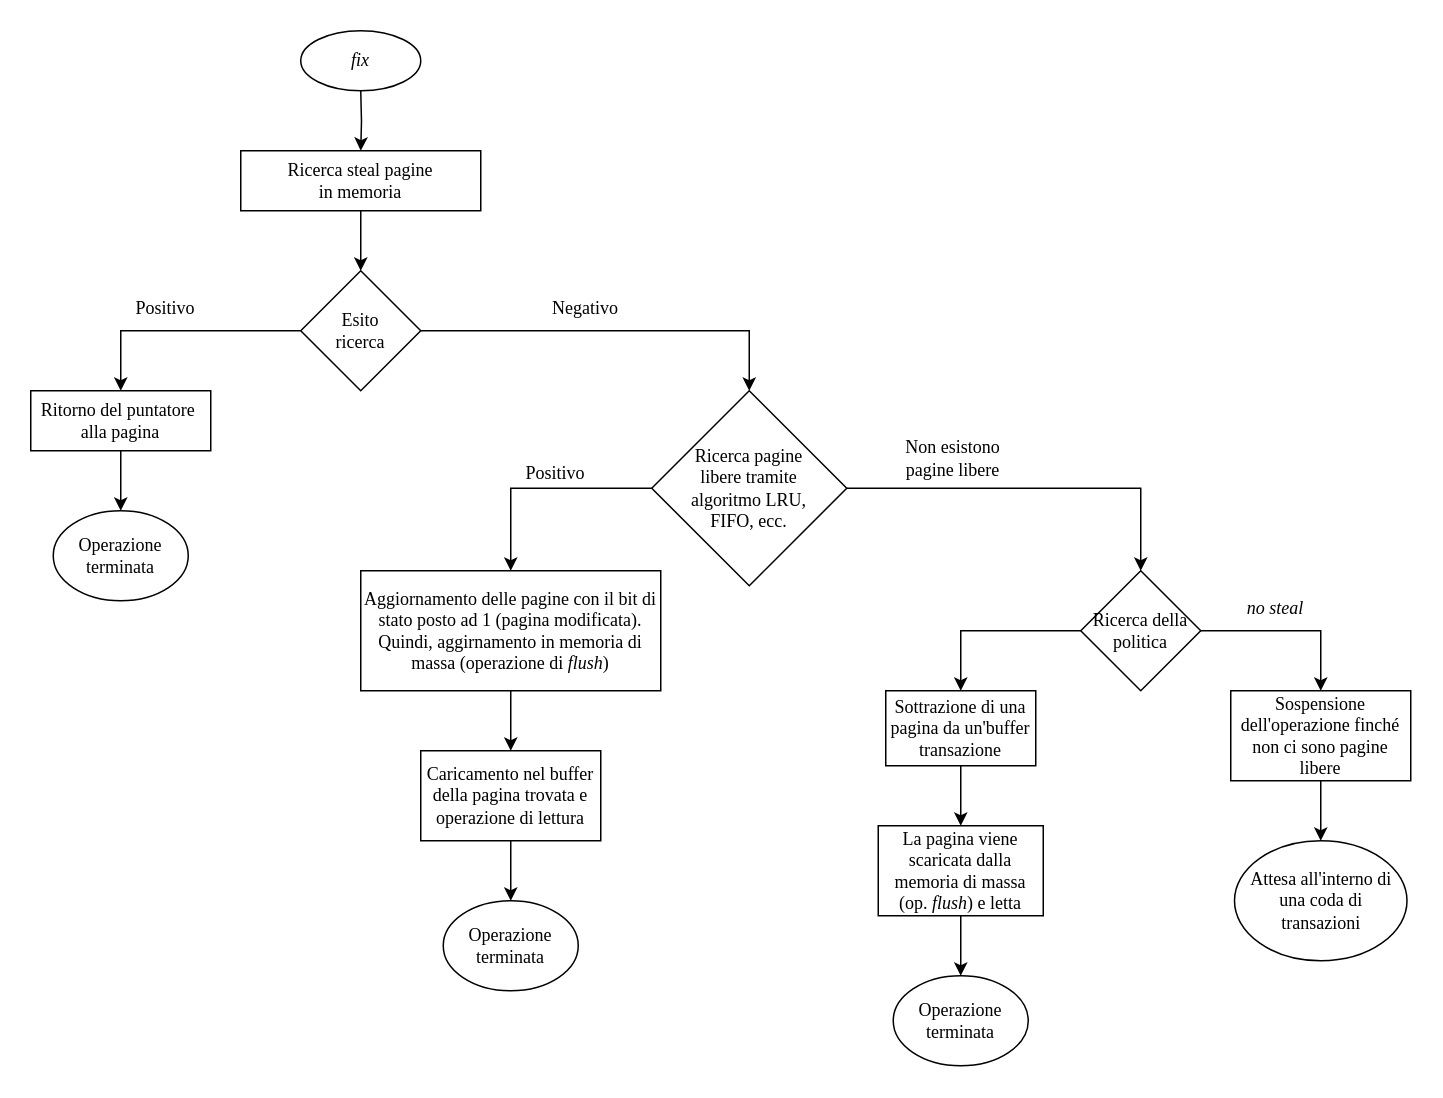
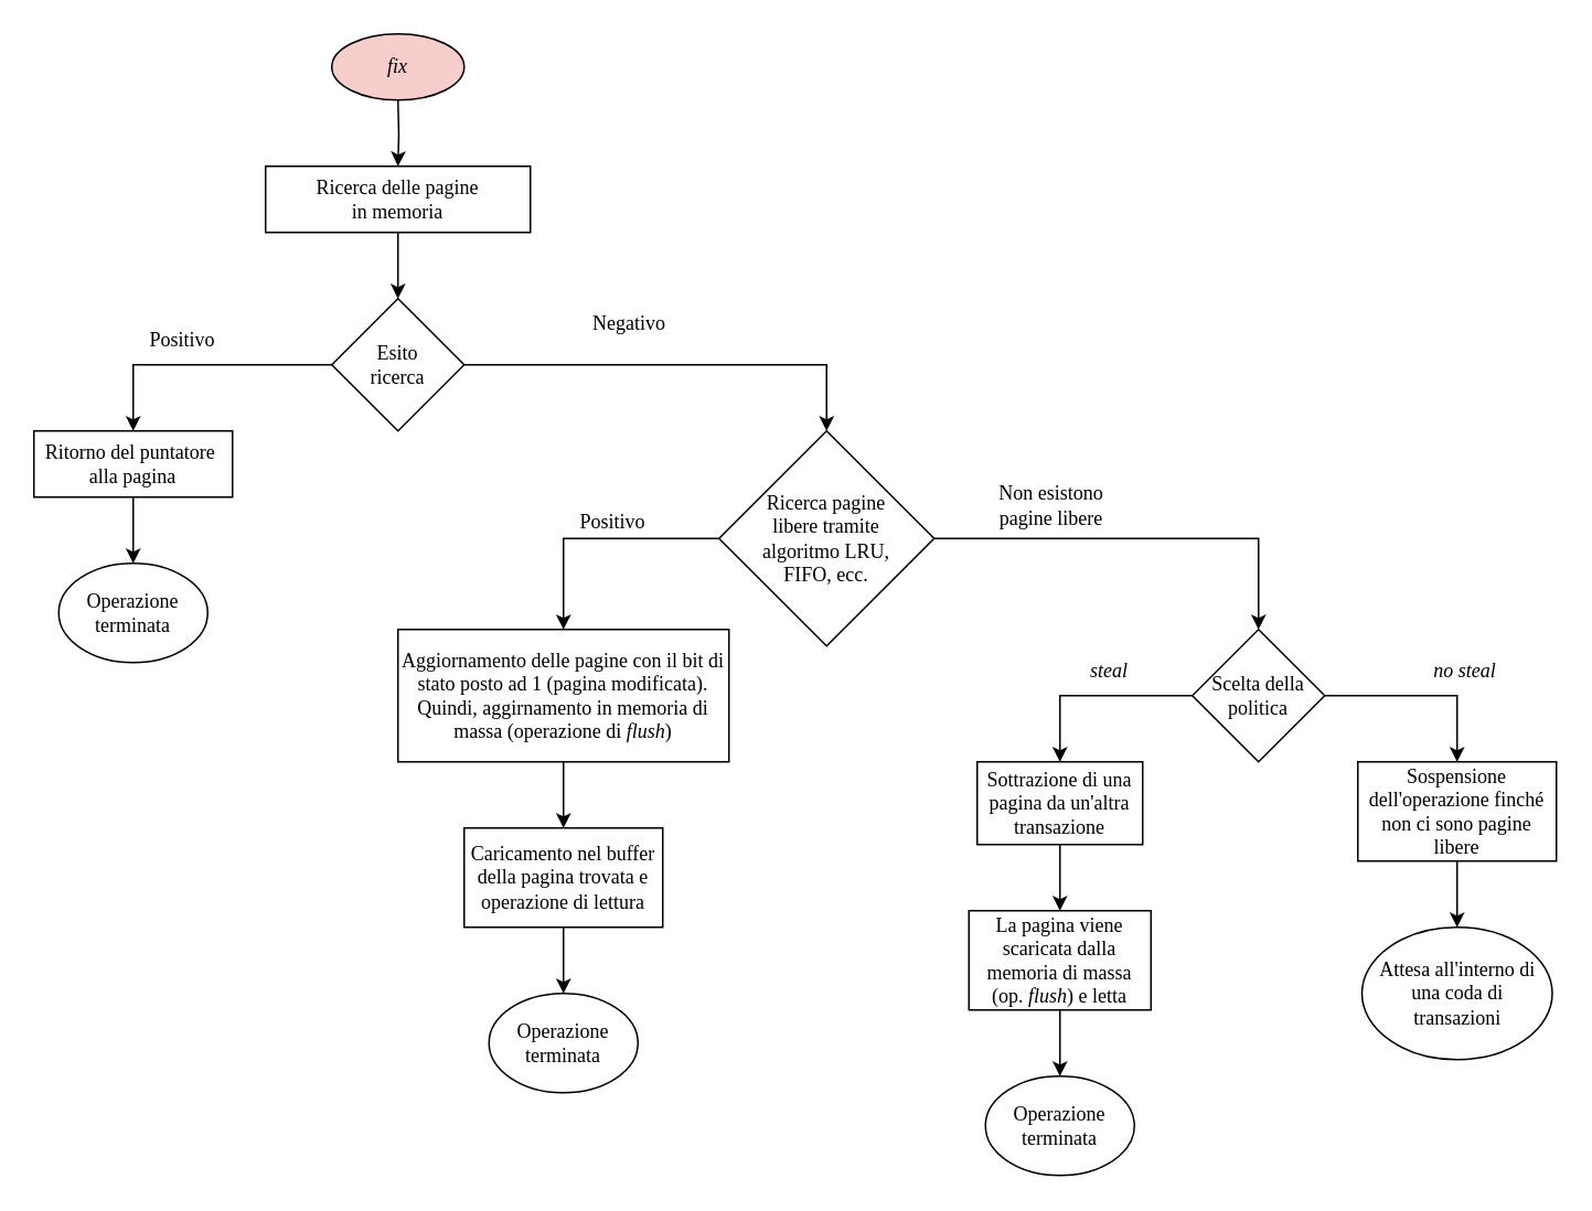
  <mxCell id="0" />
  <mxCell id="1" parent="0" />
  <mxCell id="2" style="edgeStyle=orthogonalEdgeStyle;rounded=0;orthogonalLoop=1;jettySize=auto;html=1;fontFamily=Times New Roman;" parent="1" edge="1"><mxGeometry relative="1" as="geometry"><mxPoint x="240" y="100" as="targetPoint" /><mxPoint x="240" y="60" as="sourcePoint" /></mxGeometry></mxCell>
  <mxCell id="3" style="edgeStyle=orthogonalEdgeStyle;rounded=0;orthogonalLoop=1;jettySize=auto;html=1;fontFamily=Times New Roman;" parent="1" source="4" edge="1"><mxGeometry relative="1" as="geometry"><mxPoint x="240" y="180" as="targetPoint" /></mxGeometry></mxCell>
- <mxCell id="4" value="Ricerca steal pagine&lt;br&gt;in memoria" style="rounded=0;whiteSpace=wrap;html=1;fontFamily=Times New Roman;" parent="1" vertex="1"><mxGeometry x="160" y="100" width="160" height="40" as="geometry" /></mxCell>
+ <mxCell id="4" value="Ricerca delle pagine&lt;br&gt;in memoria" style="rounded=0;whiteSpace=wrap;html=1;fontFamily=Times New Roman;" parent="1" vertex="1"><mxGeometry x="160" y="100" width="160" height="40" as="geometry" /></mxCell>
  <mxCell id="5" style="edgeStyle=orthogonalEdgeStyle;rounded=0;orthogonalLoop=1;jettySize=auto;html=1;fontFamily=Times New Roman;entryX=0.5;entryY=0;entryDx=0;entryDy=0;" parent="1" source="7" edge="1" target="16"><mxGeometry relative="1" as="geometry"><mxPoint x="500" y="220" as="targetPoint" /><Array as="points"><mxPoint x="499" y="220" /></Array></mxGeometry></mxCell>
  <mxCell id="6" style="edgeStyle=orthogonalEdgeStyle;rounded=0;orthogonalLoop=1;jettySize=auto;html=1;fontFamily=Times New Roman;" parent="1" source="7" edge="1"><mxGeometry relative="1" as="geometry"><mxPoint x="80" y="260" as="targetPoint" /><Array as="points"><mxPoint x="80" y="220" /></Array></mxGeometry></mxCell>
  <mxCell id="7" value="Esito&lt;br&gt;ricerca" style="rhombus;whiteSpace=wrap;html=1;fontFamily=Times New Roman;" parent="1" vertex="1"><mxGeometry x="200" y="180" width="80" height="80" as="geometry" /></mxCell>
  <mxCell id="8" value="Positivo" style="text;html=1;strokeColor=none;fillColor=none;align=center;verticalAlign=middle;whiteSpace=wrap;rounded=0;fontFamily=Times New Roman;" parent="1" vertex="1"><mxGeometry x="80" y="190" width="60" height="30" as="geometry" /></mxCell>
- <mxCell id="9" value="Negativo" style="text;html=1;strokeColor=none;fillColor=none;align=center;verticalAlign=middle;whiteSpace=wrap;rounded=0;fontFamily=Times New Roman;" parent="1" vertex="1"><mxGeometry x="360" y="190" width="60" height="30" as="geometry" /></mxCell>
- <mxCell id="10" value="&lt;i&gt;fix&lt;/i&gt;" style="ellipse;whiteSpace=wrap;html=1;fontFamily=Times New Roman;" parent="1" vertex="1"><mxGeometry x="200" y="20" width="80" height="40" as="geometry" /></mxCell>
+ <mxCell id="9" value="Negativo" style="text;html=1;strokeColor=none;fillColor=none;align=center;verticalAlign=middle;whiteSpace=wrap;rounded=0;fontFamily=Times New Roman;" parent="1" vertex="1"><mxGeometry x="350" y="180" width="60" height="30" as="geometry" /></mxCell>
+ <mxCell id="10" value="&lt;i&gt;fix&lt;/i&gt;" style="ellipse;whiteSpace=wrap;html=1;fontFamily=Times New Roman;fillColor=#f8cecc;" parent="1" vertex="1"><mxGeometry x="200" y="20" width="80" height="40" as="geometry" /></mxCell>
  <mxCell id="11" value="Operazione terminata" style="ellipse;whiteSpace=wrap;html=1;fontFamily=Times New Roman;" parent="1" vertex="1"><mxGeometry x="35" y="340" width="90" height="60" as="geometry" /></mxCell>
  <mxCell id="12" style="edgeStyle=orthogonalEdgeStyle;rounded=0;orthogonalLoop=1;jettySize=auto;html=1;fontFamily=Times New Roman;" parent="1" source="13" edge="1"><mxGeometry relative="1" as="geometry"><mxPoint x="80" y="340" as="targetPoint" /></mxGeometry></mxCell>
  <mxCell id="13" value="Ritorno del puntatore&amp;nbsp; alla pagina" style="rounded=0;whiteSpace=wrap;html=1;fontFamily=Times New Roman;" parent="1" vertex="1"><mxGeometry x="20" y="260" width="120" height="40" as="geometry" /></mxCell>
  <mxCell id="14" style="edgeStyle=orthogonalEdgeStyle;rounded=0;orthogonalLoop=1;jettySize=auto;html=1;fontFamily=Times New Roman;" parent="1" source="16" edge="1"><mxGeometry relative="1" as="geometry"><mxPoint x="340" y="380" as="targetPoint" /><Array as="points"><mxPoint x="340" y="325" /></Array></mxGeometry></mxCell>
  <mxCell id="15" style="edgeStyle=orthogonalEdgeStyle;rounded=0;orthogonalLoop=1;jettySize=auto;html=1;fontFamily=Times New Roman;" parent="1" source="16" edge="1"><mxGeometry relative="1" as="geometry"><mxPoint x="760" y="380" as="targetPoint" /><Array as="points"><mxPoint x="760" y="325" /><mxPoint x="760" y="380" /></Array></mxGeometry></mxCell>
  <mxCell id="16" value="Ricerca pagine&lt;br&gt;libere tramite&lt;br&gt;algoritmo LRU,&lt;br&gt;FIFO, ecc." style="rhombus;whiteSpace=wrap;html=1;fontFamily=Times New Roman;" parent="1" vertex="1"><mxGeometry x="434" y="260" width="130" height="130" as="geometry" /></mxCell>
  <mxCell id="17" value="Non esistono pagine libere" style="text;html=1;strokeColor=none;fillColor=none;align=center;verticalAlign=middle;whiteSpace=wrap;rounded=0;fontFamily=Times New Roman;" parent="1" vertex="1"><mxGeometry x="595" y="290" width="80" height="30" as="geometry" /></mxCell>
  <mxCell id="18" value="Positivo" style="text;html=1;strokeColor=none;fillColor=none;align=center;verticalAlign=middle;whiteSpace=wrap;rounded=0;fontFamily=Times New Roman;" parent="1" vertex="1"><mxGeometry x="340" y="300" width="60" height="30" as="geometry" /></mxCell>
  <mxCell id="19" style="edgeStyle=orthogonalEdgeStyle;rounded=0;orthogonalLoop=1;jettySize=auto;html=1;fontFamily=Times New Roman;" edge="1" parent="1" source="20"><mxGeometry relative="1" as="geometry"><mxPoint x="340" y="500" as="targetPoint" /></mxGeometry></mxCell>
  <mxCell id="20" value="&lt;font face=&quot;Times New Roman&quot;&gt;Aggiornamento delle pagine con il bit di stato posto ad 1 (pagina modificata). Quindi, aggirnamento in memoria di massa (operazione di&amp;nbsp;&lt;i&gt;flush&lt;/i&gt;)&lt;/font&gt;" style="rounded=0;whiteSpace=wrap;html=1;" vertex="1" parent="1"><mxGeometry x="240" y="380" width="200" height="80" as="geometry" /></mxCell>
  <mxCell id="21" value="Operazione terminata" style="ellipse;whiteSpace=wrap;html=1;fontFamily=Times New Roman;" vertex="1" parent="1"><mxGeometry x="295" y="600" width="90" height="60" as="geometry" /></mxCell>
  <mxCell id="22" style="edgeStyle=orthogonalEdgeStyle;rounded=0;orthogonalLoop=1;jettySize=auto;html=1;fontFamily=Times New Roman;" edge="1" parent="1" source="23"><mxGeometry relative="1" as="geometry"><mxPoint x="340" y="600" as="targetPoint" /></mxGeometry></mxCell>
  <mxCell id="23" value="Caricamento nel buffer della pagina trovata e operazione di lettura" style="rounded=0;whiteSpace=wrap;html=1;fontFamily=Times New Roman;" vertex="1" parent="1"><mxGeometry x="280" y="500" width="120" height="60" as="geometry" /></mxCell>
  <mxCell id="24" style="edgeStyle=orthogonalEdgeStyle;rounded=0;orthogonalLoop=1;jettySize=auto;html=1;fontFamily=Times New Roman;" edge="1" parent="1" source="26"><mxGeometry relative="1" as="geometry"><mxPoint x="640" y="460" as="targetPoint" /><Array as="points"><mxPoint x="640" y="420" /></Array></mxGeometry></mxCell>
  <mxCell id="25" style="edgeStyle=orthogonalEdgeStyle;rounded=0;orthogonalLoop=1;jettySize=auto;html=1;fontFamily=Times New Roman;" edge="1" parent="1" source="26"><mxGeometry relative="1" as="geometry"><mxPoint x="880" y="460" as="targetPoint" /><Array as="points"><mxPoint x="880" y="420" /></Array></mxGeometry></mxCell>
- <mxCell id="26" value="Ricerca della politica" style="rhombus;whiteSpace=wrap;html=1;fontFamily=Times New Roman;" vertex="1" parent="1"><mxGeometry x="720" y="380" width="80" height="80" as="geometry" /></mxCell>
- <mxCell id="28" value="&lt;i&gt;no steal&lt;/i&gt;" style="text;html=1;strokeColor=none;fillColor=none;align=center;verticalAlign=middle;whiteSpace=wrap;rounded=0;fontFamily=Times New Roman;" vertex="1" parent="1"><mxGeometry x="820" y="390" width="60" height="30" as="geometry" /></mxCell>
+ <mxCell id="26" value="Scelta della politica" style="rhombus;whiteSpace=wrap;html=1;fontFamily=Times New Roman;" vertex="1" parent="1"><mxGeometry x="720" y="380" width="80" height="80" as="geometry" /></mxCell>
+ <mxCell id="27" value="&lt;i&gt;steal&lt;/i&gt;" style="text;html=1;strokeColor=none;fillColor=none;align=center;verticalAlign=middle;whiteSpace=wrap;rounded=0;fontFamily=Times New Roman;" vertex="1" parent="1"><mxGeometry x="640" y="390" width="60" height="30" as="geometry" /></mxCell>
+ <mxCell id="28" value="&lt;i&gt;no steal&lt;/i&gt;" style="text;html=1;strokeColor=none;fillColor=none;align=center;verticalAlign=middle;whiteSpace=wrap;rounded=0;fontFamily=Times New Roman;" vertex="1" parent="1"><mxGeometry x="855" y="390" width="60" height="30" as="geometry" /></mxCell>
  <mxCell id="29" style="edgeStyle=orthogonalEdgeStyle;rounded=0;orthogonalLoop=1;jettySize=auto;html=1;fontFamily=Times New Roman;" edge="1" parent="1" source="30"><mxGeometry relative="1" as="geometry"><mxPoint x="640" y="550" as="targetPoint" /></mxGeometry></mxCell>
- <mxCell id="30" value="Sottrazione di una pagina da un'buffer transazione" style="rounded=0;whiteSpace=wrap;html=1;fontFamily=Times New Roman;" vertex="1" parent="1"><mxGeometry x="590" y="460" width="100" height="50" as="geometry" /></mxCell>
+ <mxCell id="30" value="Sottrazione di una pagina da un'altra transazione" style="rounded=0;whiteSpace=wrap;html=1;fontFamily=Times New Roman;" vertex="1" parent="1"><mxGeometry x="590" y="460" width="100" height="50" as="geometry" /></mxCell>
  <mxCell id="31" style="edgeStyle=orthogonalEdgeStyle;rounded=0;orthogonalLoop=1;jettySize=auto;html=1;fontFamily=Times New Roman;" edge="1" parent="1" source="32"><mxGeometry relative="1" as="geometry"><mxPoint x="640" y="650" as="targetPoint" /></mxGeometry></mxCell>
  <mxCell id="32" value="La pagina viene scaricata dalla memoria di massa&lt;br&gt;(op. &lt;i&gt;flush&lt;/i&gt;) e letta" style="rounded=0;whiteSpace=wrap;html=1;fontFamily=Times New Roman;" vertex="1" parent="1"><mxGeometry x="585" y="550" width="110" height="60" as="geometry" /></mxCell>
  <mxCell id="33" value="Operazione terminata" style="ellipse;whiteSpace=wrap;html=1;fontFamily=Times New Roman;" vertex="1" parent="1"><mxGeometry x="595" y="650" width="90" height="60" as="geometry" /></mxCell>
  <mxCell id="34" style="edgeStyle=orthogonalEdgeStyle;rounded=0;orthogonalLoop=1;jettySize=auto;html=1;fontFamily=Times New Roman;" edge="1" parent="1" source="35"><mxGeometry relative="1" as="geometry"><mxPoint x="880" y="560" as="targetPoint" /></mxGeometry></mxCell>
  <mxCell id="35" value="Sospensione dell'operazione finché non ci sono pagine libere" style="rounded=0;whiteSpace=wrap;html=1;fontFamily=Times New Roman;" vertex="1" parent="1"><mxGeometry x="820" y="460" width="120" height="60" as="geometry" /></mxCell>
  <mxCell id="36" value="Attesa all'interno di una coda di&lt;br&gt;transazioni" style="ellipse;whiteSpace=wrap;html=1;fontFamily=Times New Roman;" vertex="1" parent="1"><mxGeometry x="822.5" y="560" width="115" height="80" as="geometry" /></mxCell>
